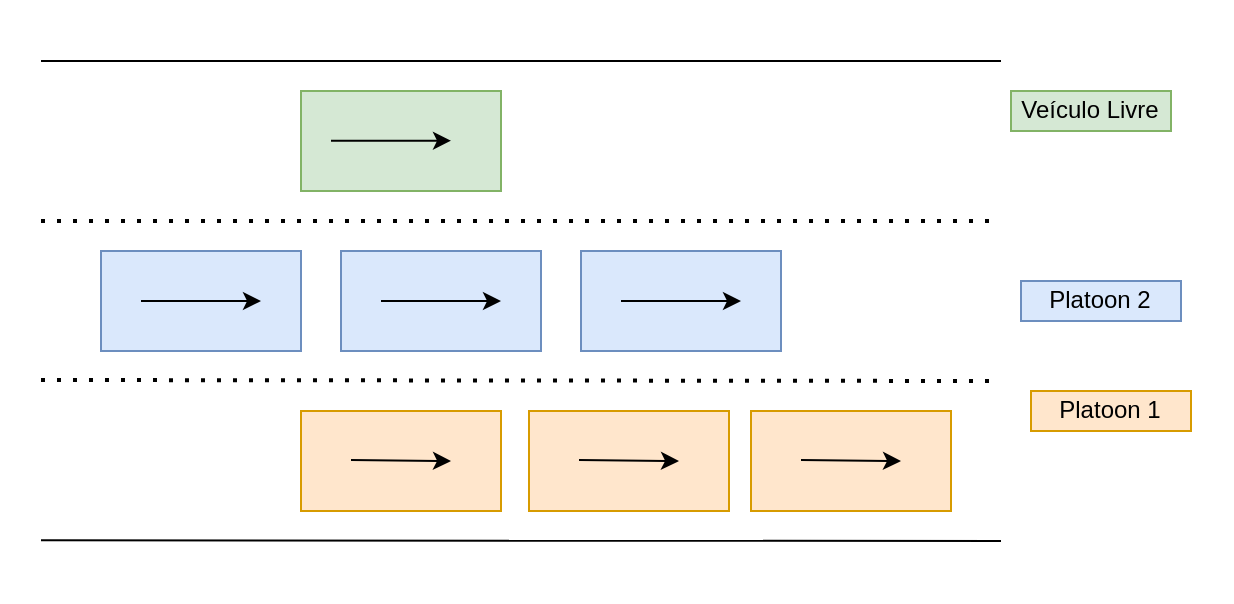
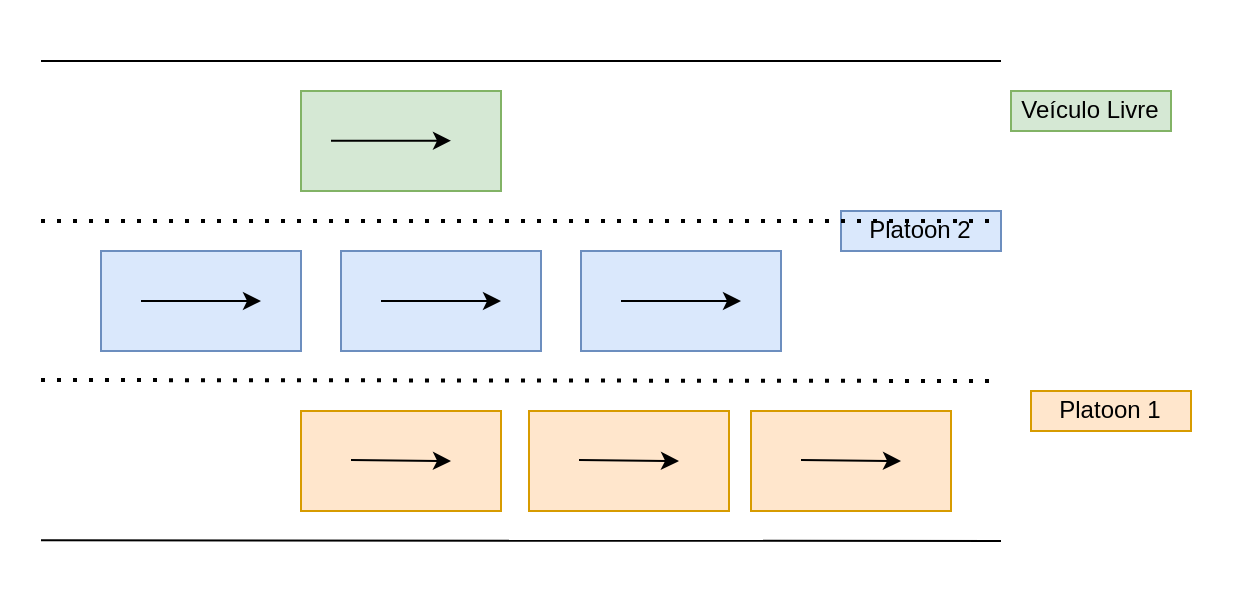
  <mxCell id="0" />
  <mxCell id="1" parent="0" />
  <mxCell id="2" value="" style="rounded=0;whiteSpace=wrap;html=1;fillColor=#dae8fc;strokeColor=#6c8ebf;rotation=90;" parent="1" vertex="1"><mxGeometry x="75" y="100" width="50" height="100" as="geometry" /></mxCell>
  <mxCell id="3" value="" style="endArrow=classic;html=1;" parent="1" edge="1"><mxGeometry width="50" height="50" relative="1" as="geometry"><mxPoint x="70" y="150" as="sourcePoint" /><mxPoint x="130" y="150" as="targetPoint" /><Array as="points"><mxPoint x="85" y="150" /></Array></mxGeometry></mxCell>
  <mxCell id="4" value="" style="rounded=0;whiteSpace=wrap;html=1;fillColor=#d5e8d4;strokeColor=#82b366;rotation=-90;" parent="1" vertex="1"><mxGeometry x="175" y="20" width="50" height="100" as="geometry" /></mxCell>
  <mxCell id="5" value="Platoon 1" style="text;html=1;strokeColor=#d79b00;fillColor=#ffe6cc;align=center;verticalAlign=middle;whiteSpace=wrap;rounded=0;" parent="1" vertex="1"><mxGeometry x="515" y="195" width="80" height="20" as="geometry" /></mxCell>
- <mxCell id="6" value="Platoon 2" style="text;html=1;strokeColor=#6c8ebf;fillColor=#dae8fc;align=center;verticalAlign=middle;whiteSpace=wrap;rounded=0;" parent="1" vertex="1"><mxGeometry x="510" y="140" width="80" height="20" as="geometry" /></mxCell>
+ <mxCell id="6" value="Platoon 2" style="text;html=1;strokeColor=#6c8ebf;fillColor=#dae8fc;align=center;verticalAlign=middle;whiteSpace=wrap;rounded=0;" parent="1" vertex="1"><mxGeometry x="420" y="105" width="80" height="20" as="geometry" /></mxCell>
  <mxCell id="7" value="Veículo Livre" style="text;html=1;strokeColor=#82b366;fillColor=#d5e8d4;align=center;verticalAlign=middle;whiteSpace=wrap;rounded=0;" parent="1" vertex="1"><mxGeometry x="505" y="45" width="80" height="20" as="geometry" /></mxCell>
  <mxCell id="8" value="" style="endArrow=none;dashed=1;html=1;dashPattern=1 3;strokeWidth=2;" parent="1" edge="1"><mxGeometry width="50" height="50" relative="1" as="geometry"><mxPoint x="20" y="110" as="sourcePoint" /><mxPoint x="500" y="110" as="targetPoint" /></mxGeometry></mxCell>
  <mxCell id="9" value="" style="endArrow=none;dashed=1;html=1;dashPattern=1 3;strokeWidth=2;" parent="1" edge="1"><mxGeometry width="50" height="50" relative="1" as="geometry"><mxPoint x="20" y="189.5" as="sourcePoint" /><mxPoint x="500" y="190" as="targetPoint" /></mxGeometry></mxCell>
  <mxCell id="10" value="" style="endArrow=none;html=1;" parent="1" edge="1"><mxGeometry width="50" height="50" relative="1" as="geometry"><mxPoint x="20" y="30" as="sourcePoint" /><mxPoint x="500" y="30" as="targetPoint" /></mxGeometry></mxCell>
  <mxCell id="11" value="" style="endArrow=none;html=1;" parent="1" edge="1"><mxGeometry width="50" height="50" relative="1" as="geometry"><mxPoint x="20" y="269.66" as="sourcePoint" /><mxPoint x="500" y="270" as="targetPoint" /></mxGeometry></mxCell>
  <mxCell id="12" value="" style="endArrow=classic;html=1;" edge="1" parent="1"><mxGeometry width="50" height="50" relative="1" as="geometry"><mxPoint x="165" y="69.86" as="sourcePoint" /><mxPoint x="225" y="69.86" as="targetPoint" /><Array as="points"><mxPoint x="180" y="69.86" /></Array></mxGeometry></mxCell>
  <mxCell id="13" value="" style="rounded=0;whiteSpace=wrap;html=1;fillColor=#dae8fc;strokeColor=#6c8ebf;rotation=90;" vertex="1" parent="1"><mxGeometry x="195" y="100" width="50" height="100" as="geometry" /></mxCell>
  <mxCell id="14" value="" style="endArrow=classic;html=1;" edge="1" parent="1"><mxGeometry width="50" height="50" relative="1" as="geometry"><mxPoint x="190" y="150" as="sourcePoint" /><mxPoint x="250" y="150" as="targetPoint" /><Array as="points"><mxPoint x="205" y="150" /></Array></mxGeometry></mxCell>
  <mxCell id="15" value="" style="rounded=0;whiteSpace=wrap;html=1;fillColor=#dae8fc;strokeColor=#6c8ebf;rotation=90;" vertex="1" parent="1"><mxGeometry x="315" y="100" width="50" height="100" as="geometry" /></mxCell>
  <mxCell id="16" value="" style="endArrow=classic;html=1;" edge="1" parent="1"><mxGeometry width="50" height="50" relative="1" as="geometry"><mxPoint x="310" y="150" as="sourcePoint" /><mxPoint x="370" y="150" as="targetPoint" /><Array as="points"><mxPoint x="325" y="150" /></Array></mxGeometry></mxCell>
  <mxCell id="17" value="" style="rounded=0;whiteSpace=wrap;html=1;fillColor=#ffe6cc;strokeColor=#d79b00;rotation=90;" vertex="1" parent="1"><mxGeometry x="175" y="180" width="50" height="100" as="geometry" /></mxCell>
  <mxCell id="18" value="" style="endArrow=classic;html=1;" edge="1" parent="1"><mxGeometry width="50" height="50" relative="1" as="geometry"><mxPoint x="175" y="229.5" as="sourcePoint" /><mxPoint x="225" y="230" as="targetPoint" /></mxGeometry></mxCell>
  <mxCell id="19" value="" style="rounded=0;whiteSpace=wrap;html=1;fillColor=#ffe6cc;strokeColor=#d79b00;rotation=90;" vertex="1" parent="1"><mxGeometry x="289" y="180" width="50" height="100" as="geometry" /></mxCell>
  <mxCell id="20" value="" style="endArrow=classic;html=1;" edge="1" parent="1"><mxGeometry width="50" height="50" relative="1" as="geometry"><mxPoint x="289" y="229.5" as="sourcePoint" /><mxPoint x="339" y="230" as="targetPoint" /></mxGeometry></mxCell>
  <mxCell id="21" value="" style="rounded=0;whiteSpace=wrap;html=1;fillColor=#ffe6cc;strokeColor=#d79b00;rotation=90;" vertex="1" parent="1"><mxGeometry x="400" y="180" width="50" height="100" as="geometry" /></mxCell>
  <mxCell id="22" value="" style="endArrow=classic;html=1;" edge="1" parent="1"><mxGeometry width="50" height="50" relative="1" as="geometry"><mxPoint x="400" y="229.5" as="sourcePoint" /><mxPoint x="450" y="230" as="targetPoint" /></mxGeometry></mxCell>
